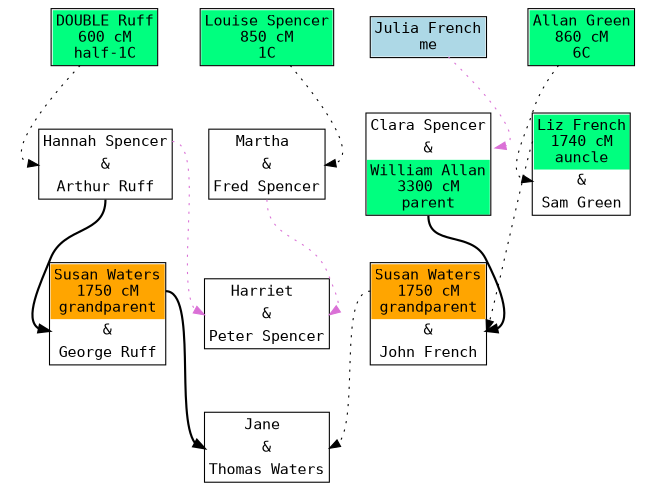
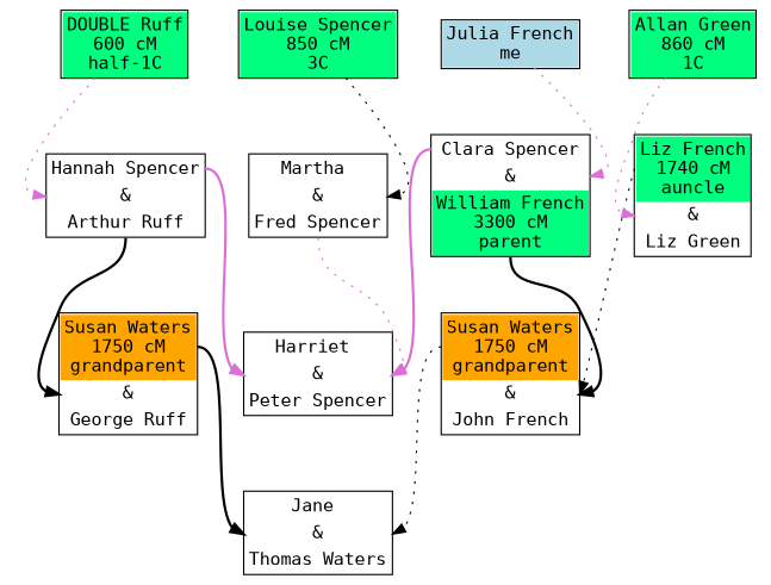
  digraph {
    fontname="DejaVu Sans Mono"
    rankdir=TB
    node [fontname="DejaVu Sans Mono" shape=plaintext]
    edge [fontname="DejaVu Sans Mono" headport=u style=dotted tailport=w]
    n1 [label=< <table cellpadding="3" border="1" cellspacing="0" cellborder="0"> <tr><td port="w" bgcolor="orange">Susan Waters<br/>1750 cM<br/>grandparent</td></tr> <tr><td port="u">&amp;</td></tr> <tr><td port="h">John French</td></tr> </table>>]
    n2 [label=< <table cellpadding="3" border="1" cellspacing="0" cellborder="0"> <tr><td port="w">Jane </td></tr> <tr><td port="u">&amp;</td></tr> <tr><td port="h">Thomas Waters</td></tr> </table>>]
-   n3 [label=< <table cellpadding="3" border="1" cellspacing="0" cellborder="0"> <tr><td port="w">Clara Spencer</td></tr> <tr><td port="u">&amp;</td></tr> <tr><td port="h" bgcolor="springgreen">William Allan<br/>3300 cM<br/>parent</td></tr> </table>>]
+   n3 [label=< <table cellpadding="3" border="1" cellspacing="0" cellborder="0"> <tr><td port="w">Clara Spencer</td></tr> <tr><td port="u">&amp;</td></tr> <tr><td port="h" bgcolor="springgreen">William French<br/>3300 cM<br/>parent</td></tr> </table>>]
    n4 [label=< <table cellpadding="3" border="1" cellspacing="0" cellborder="0"> <tr><td port="w">Harriet </td></tr> <tr><td port="u">&amp;</td></tr> <tr><td port="h">Peter Spencer</td></tr> </table>>]
-   n5 [label=< <table cellpadding="3" border="1" cellspacing="0" cellborder="0"> <tr><td port="w" bgcolor="springgreen">Liz French<br/>1740 cM<br/>auncle</td></tr> <tr><td port="u">&amp;</td></tr> <tr><td port="h">Sam Green</td></tr> </table>>]
+   n5 [label=< <table cellpadding="3" border="1" cellspacing="0" cellborder="0"> <tr><td port="w" bgcolor="springgreen">Liz French<br/>1740 cM<br/>auncle</td></tr> <tr><td port="u">&amp;</td></tr> <tr><td port="h">Liz Green</td></tr> </table>>]
    n6 [label=< <table cellpadding="3" border="1" cellspacing="0" cellborder="0"> <tr><td port="w">Martha </td></tr> <tr><td port="u">&amp;</td></tr> <tr><td port="h">Fred Spencer</td></tr> </table>>]
    n7 [label=< <table cellpadding="3" border="1" cellspacing="0" cellborder="0"> <tr><td port="w" bgcolor="orange">Susan Waters<br/>1750 cM<br/>grandparent</td></tr> <tr><td port="u">&amp;</td></tr> <tr><td port="h">George Ruff</td></tr> </table>>]
    n8 [label=< <table cellpadding="3" border="1" cellspacing="0" cellborder="0"> <tr><td port="w">Hannah Spencer</td></tr> <tr><td port="u">&amp;</td></tr> <tr><td port="h">Arthur Ruff</td></tr> </table>>]
-   n9 [label=< <table cellpadding="3" border="1" cellspacing="0" cellborder="0"> <tr><td port="i" bgcolor="springgreen">Louise Spencer<br/>850 cM<br/>1C</td></tr> </table>>]
+   n9 [label=< <table cellpadding="3" border="1" cellspacing="0" cellborder="0"> <tr><td port="i" bgcolor="springgreen">Louise Spencer<br/>850 cM<br/>3C</td></tr> </table>>]
    n10 [label=< <table cellpadding="3" border="1" cellspacing="0" cellborder="0"> <tr><td port="i" bgcolor="lightblue">Julia French<br/>me</td></tr> </table>>]
    n11 [label=< <table cellpadding="3" border="1" cellspacing="0" cellborder="0"> <tr><td port="i" bgcolor="springgreen">DOUBLE Ruff<br/>600 cM<br/>half-1C</td></tr> </table>>]
-   n12 [label=< <table cellpadding="3" border="1" cellspacing="0" cellborder="0"> <tr><td port="i" bgcolor="springgreen">Allan Green<br/>860 cM<br/>6C</td></tr> </table>>]
+   n12 [label=< <table cellpadding="3" border="1" cellspacing="0" cellborder="0"> <tr><td port="i" bgcolor="springgreen">Allan Green<br/>860 cM<br/>1C</td></tr> </table>>]
    n1 -> n2
    n3 -> n1 [style=bold tailport=h]
+   n3 -> n4 [color=orchid style=bold]
    n5 -> n1
    n6 -> n4 [color=orchid tailport=h]
    n7 -> n2 [style=bold]
-   n8 -> n4 [color=orchid]
+   n8 -> n4 [color=orchid style=bold]
    n8 -> n7 [style=bold tailport=h]
    n9 -> n6 [tailport=i]
    n10 -> n3 [color=orchid tailport=i]
-   n11 -> n8 [tailport=i]
-   n12 -> n5 [tailport=i]
+   n11 -> n8 [tailport=i color=orchid]
+   n12 -> n5 [tailport=i color=orchid]
  }
